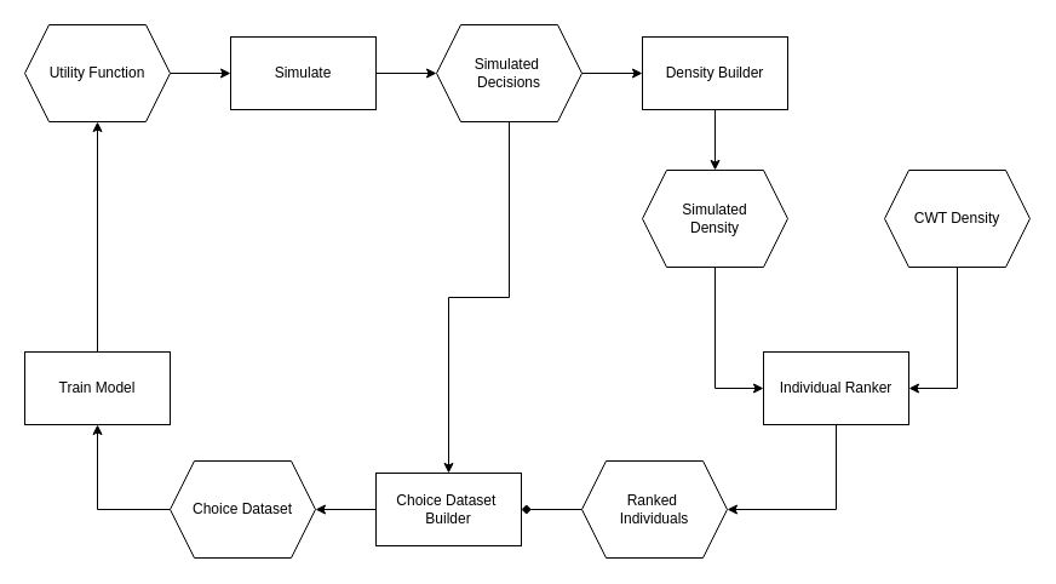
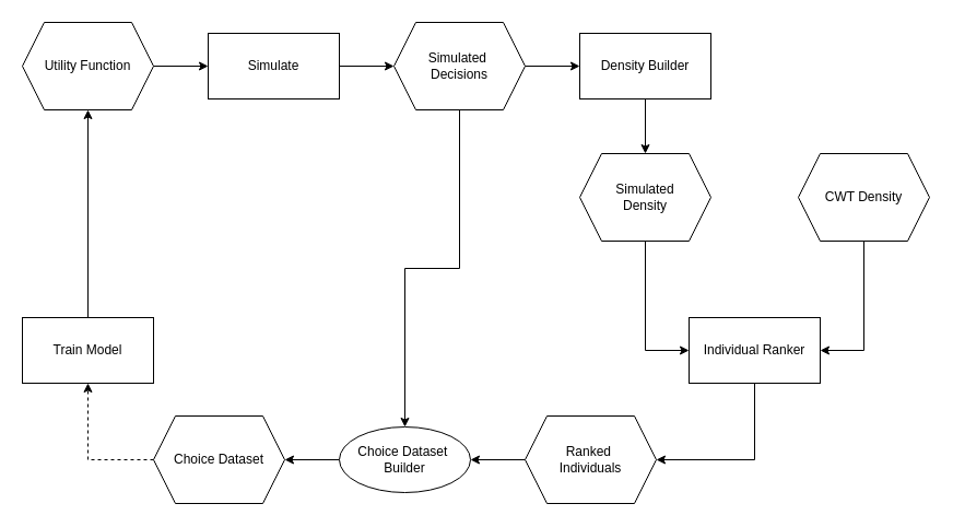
  <mxCell id="0" />
  <mxCell id="1" parent="0" />
  <mxCell id="2" style="edgeStyle=orthogonalEdgeStyle;rounded=0;orthogonalLoop=1;jettySize=auto;html=1;exitX=1;exitY=0.5;exitDx=0;exitDy=0;entryX=0;entryY=0.5;entryDx=0;entryDy=0;" edge="1" parent="1" source="3" target="8"><mxGeometry relative="1" as="geometry" /></mxCell>
  <mxCell id="3" value="Simulate" style="rounded=0;whiteSpace=wrap;html=1;" vertex="1" parent="1"><mxGeometry x="190" y="30" width="120" height="60" as="geometry" /></mxCell>
  <mxCell id="4" style="edgeStyle=orthogonalEdgeStyle;rounded=0;orthogonalLoop=1;jettySize=auto;html=1;exitX=1;exitY=0.5;exitDx=0;exitDy=0;entryX=0;entryY=0.5;entryDx=0;entryDy=0;" edge="1" parent="1" source="5" target="3"><mxGeometry relative="1" as="geometry" /></mxCell>
  <mxCell id="5" value="Utility Function" style="shape=hexagon;perimeter=hexagonPerimeter2;whiteSpace=wrap;html=1;fixedSize=1;" vertex="1" parent="1"><mxGeometry x="20" y="20" width="120" height="80" as="geometry" /></mxCell>
  <mxCell id="6" style="edgeStyle=orthogonalEdgeStyle;rounded=0;orthogonalLoop=1;jettySize=auto;html=1;exitX=1;exitY=0.5;exitDx=0;exitDy=0;entryX=0;entryY=0.5;entryDx=0;entryDy=0;" edge="1" parent="1" source="8" target="10"><mxGeometry relative="1" as="geometry" /></mxCell>
  <mxCell id="7" style="edgeStyle=orthogonalEdgeStyle;rounded=0;orthogonalLoop=1;jettySize=auto;html=1;exitX=0.5;exitY=1;exitDx=0;exitDy=0;entryX=0.5;entryY=0;entryDx=0;entryDy=0;" edge="1" parent="1" source="8" target="20"><mxGeometry relative="1" as="geometry" /></mxCell>
  <mxCell id="8" value="Simulated&amp;nbsp;&lt;div&gt;Decisions&lt;/div&gt;" style="shape=hexagon;perimeter=hexagonPerimeter2;whiteSpace=wrap;html=1;fixedSize=1;" vertex="1" parent="1"><mxGeometry x="360" y="20" width="120" height="80" as="geometry" /></mxCell>
  <mxCell id="9" style="edgeStyle=orthogonalEdgeStyle;rounded=0;orthogonalLoop=1;jettySize=auto;html=1;exitX=0.5;exitY=1;exitDx=0;exitDy=0;entryX=0.5;entryY=0;entryDx=0;entryDy=0;" edge="1" parent="1" source="10" target="12"><mxGeometry relative="1" as="geometry" /></mxCell>
  <mxCell id="10" value="Density Builder" style="rounded=0;whiteSpace=wrap;html=1;" vertex="1" parent="1"><mxGeometry x="530" y="30" width="120" height="60" as="geometry" /></mxCell>
  <mxCell id="11" style="edgeStyle=orthogonalEdgeStyle;rounded=0;orthogonalLoop=1;jettySize=auto;html=1;exitX=0.5;exitY=1;exitDx=0;exitDy=0;entryX=0;entryY=0.5;entryDx=0;entryDy=0;" edge="1" parent="1" source="12" target="16"><mxGeometry relative="1" as="geometry" /></mxCell>
  <mxCell id="12" value="Simulated&lt;div&gt;Density&lt;/div&gt;" style="shape=hexagon;perimeter=hexagonPerimeter2;whiteSpace=wrap;html=1;fixedSize=1;" vertex="1" parent="1"><mxGeometry x="530" y="140" width="120" height="80" as="geometry" /></mxCell>
  <mxCell id="13" style="edgeStyle=orthogonalEdgeStyle;rounded=0;orthogonalLoop=1;jettySize=auto;html=1;exitX=0.5;exitY=1;exitDx=0;exitDy=0;entryX=1;entryY=0.5;entryDx=0;entryDy=0;" edge="1" parent="1" source="14" target="16"><mxGeometry relative="1" as="geometry" /></mxCell>
  <mxCell id="14" value="CWT Density" style="shape=hexagon;perimeter=hexagonPerimeter2;whiteSpace=wrap;html=1;fixedSize=1;" vertex="1" parent="1"><mxGeometry x="730" y="140" width="120" height="80" as="geometry" /></mxCell>
  <mxCell id="15" style="edgeStyle=orthogonalEdgeStyle;rounded=0;orthogonalLoop=1;jettySize=auto;html=1;exitX=0.5;exitY=1;exitDx=0;exitDy=0;entryX=1;entryY=0.5;entryDx=0;entryDy=0;" edge="1" parent="1" source="16" target="18"><mxGeometry relative="1" as="geometry" /></mxCell>
  <mxCell id="16" value="Individual Ranker" style="rounded=0;whiteSpace=wrap;html=1;" vertex="1" parent="1"><mxGeometry x="630" y="290" width="120" height="60" as="geometry" /></mxCell>
- <mxCell id="17" style="edgeStyle=orthogonalEdgeStyle;rounded=0;orthogonalLoop=1;jettySize=auto;html=1;exitX=0;exitY=0.5;exitDx=0;exitDy=0;entryX=1;entryY=0.5;entryDx=0;entryDy=0;endArrow=diamond;" edge="1" parent="1" source="18" target="20"><mxGeometry relative="1" as="geometry" /></mxCell>
+ <mxCell id="17" style="edgeStyle=orthogonalEdgeStyle;rounded=0;orthogonalLoop=1;jettySize=auto;html=1;exitX=0;exitY=0.5;exitDx=0;exitDy=0;entryX=1;entryY=0.5;entryDx=0;entryDy=0;" edge="1" parent="1" source="18" target="20"><mxGeometry relative="1" as="geometry" /></mxCell>
  <mxCell id="18" value="Ranked&amp;nbsp;&lt;div&gt;Individuals&lt;/div&gt;" style="shape=hexagon;perimeter=hexagonPerimeter2;whiteSpace=wrap;html=1;fixedSize=1;" vertex="1" parent="1"><mxGeometry x="480" y="380" width="120" height="80" as="geometry" /></mxCell>
  <mxCell id="19" style="edgeStyle=orthogonalEdgeStyle;rounded=0;orthogonalLoop=1;jettySize=auto;html=1;exitX=0;exitY=0.5;exitDx=0;exitDy=0;entryX=1;entryY=0.5;entryDx=0;entryDy=0;" edge="1" parent="1" source="20" target="22"><mxGeometry relative="1" as="geometry" /></mxCell>
- <mxCell id="20" value="Choice Dataset&amp;nbsp;&lt;div&gt;Builder&lt;/div&gt;" style="rounded=0;whiteSpace=wrap;html=1;" vertex="1" parent="1"><mxGeometry x="310" y="390" width="120" height="60" as="geometry" /></mxCell>
- <mxCell id="21" style="edgeStyle=orthogonalEdgeStyle;rounded=0;orthogonalLoop=1;jettySize=auto;html=1;exitX=0;exitY=0.5;exitDx=0;exitDy=0;entryX=0.5;entryY=1;entryDx=0;entryDy=0;" edge="1" parent="1" source="22" target="24"><mxGeometry relative="1" as="geometry" /></mxCell>
+ <mxCell id="20" value="Choice Dataset&amp;nbsp;&lt;div&gt;Builder&lt;/div&gt;" style="ellipse;whiteSpace=wrap;html=1;" vertex="1" parent="1"><mxGeometry x="310" y="390" width="120" height="60" as="geometry" /></mxCell>
+ <mxCell id="21" style="edgeStyle=orthogonalEdgeStyle;rounded=0;orthogonalLoop=1;jettySize=auto;html=1;exitX=0;exitY=0.5;exitDx=0;exitDy=0;entryX=0.5;entryY=1;entryDx=0;entryDy=0;dashed=1;" edge="1" parent="1" source="22" target="24"><mxGeometry relative="1" as="geometry" /></mxCell>
  <mxCell id="22" value="Choice Dataset" style="shape=hexagon;perimeter=hexagonPerimeter2;whiteSpace=wrap;html=1;fixedSize=1;" vertex="1" parent="1"><mxGeometry x="140" y="380" width="120" height="80" as="geometry" /></mxCell>
  <mxCell id="23" style="edgeStyle=orthogonalEdgeStyle;rounded=0;orthogonalLoop=1;jettySize=auto;html=1;exitX=0.5;exitY=0;exitDx=0;exitDy=0;" edge="1" parent="1" source="24" target="5"><mxGeometry relative="1" as="geometry" /></mxCell>
  <mxCell id="24" value="Train Model" style="rounded=0;whiteSpace=wrap;html=1;" vertex="1" parent="1"><mxGeometry x="20" y="290" width="120" height="60" as="geometry" /></mxCell>
